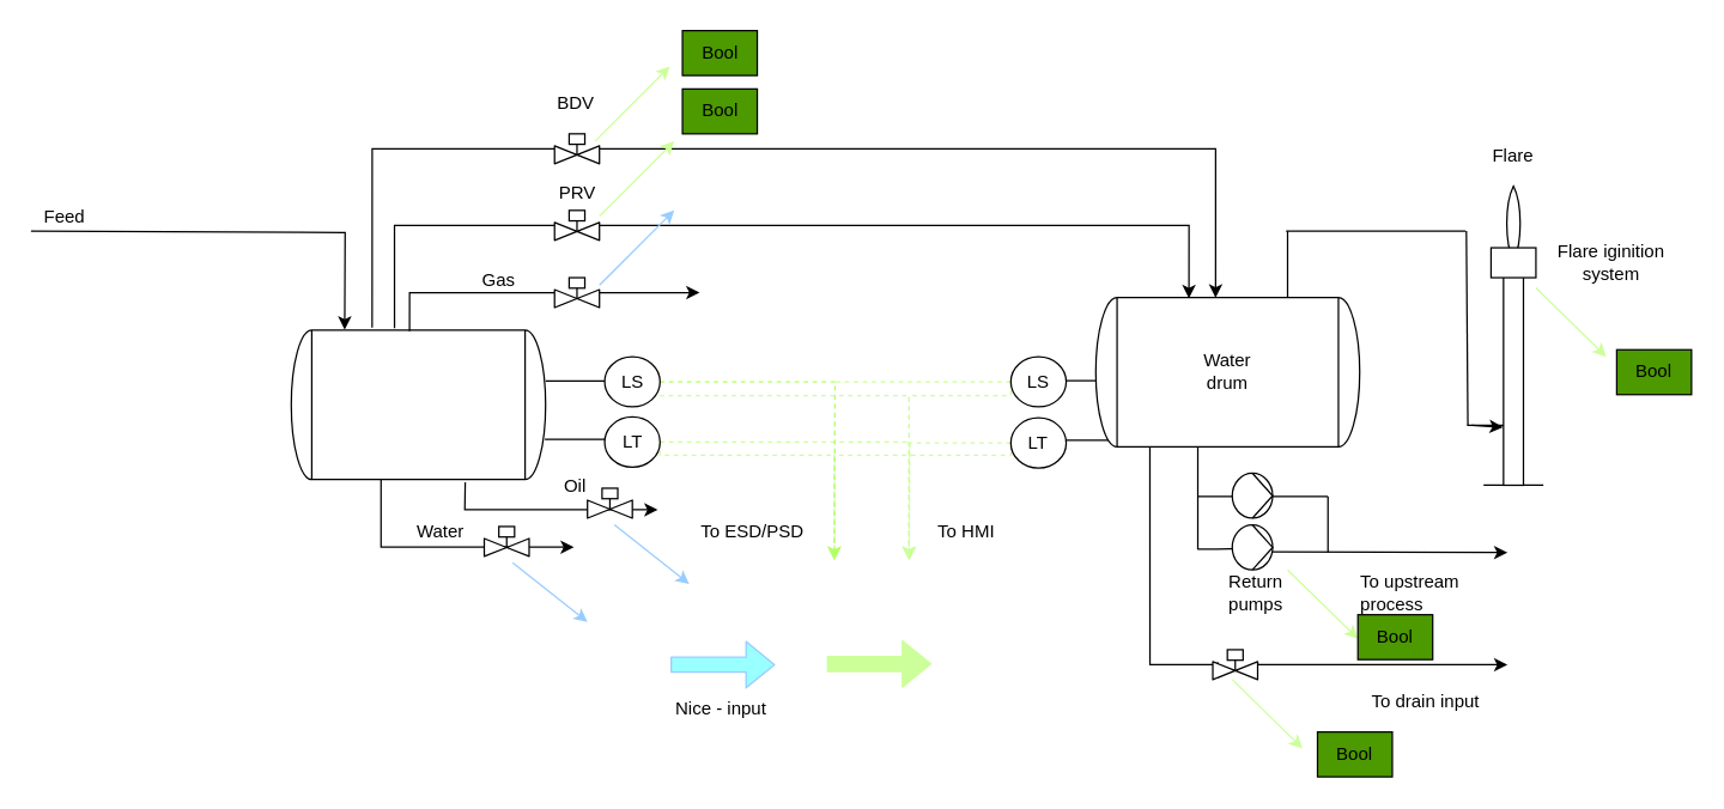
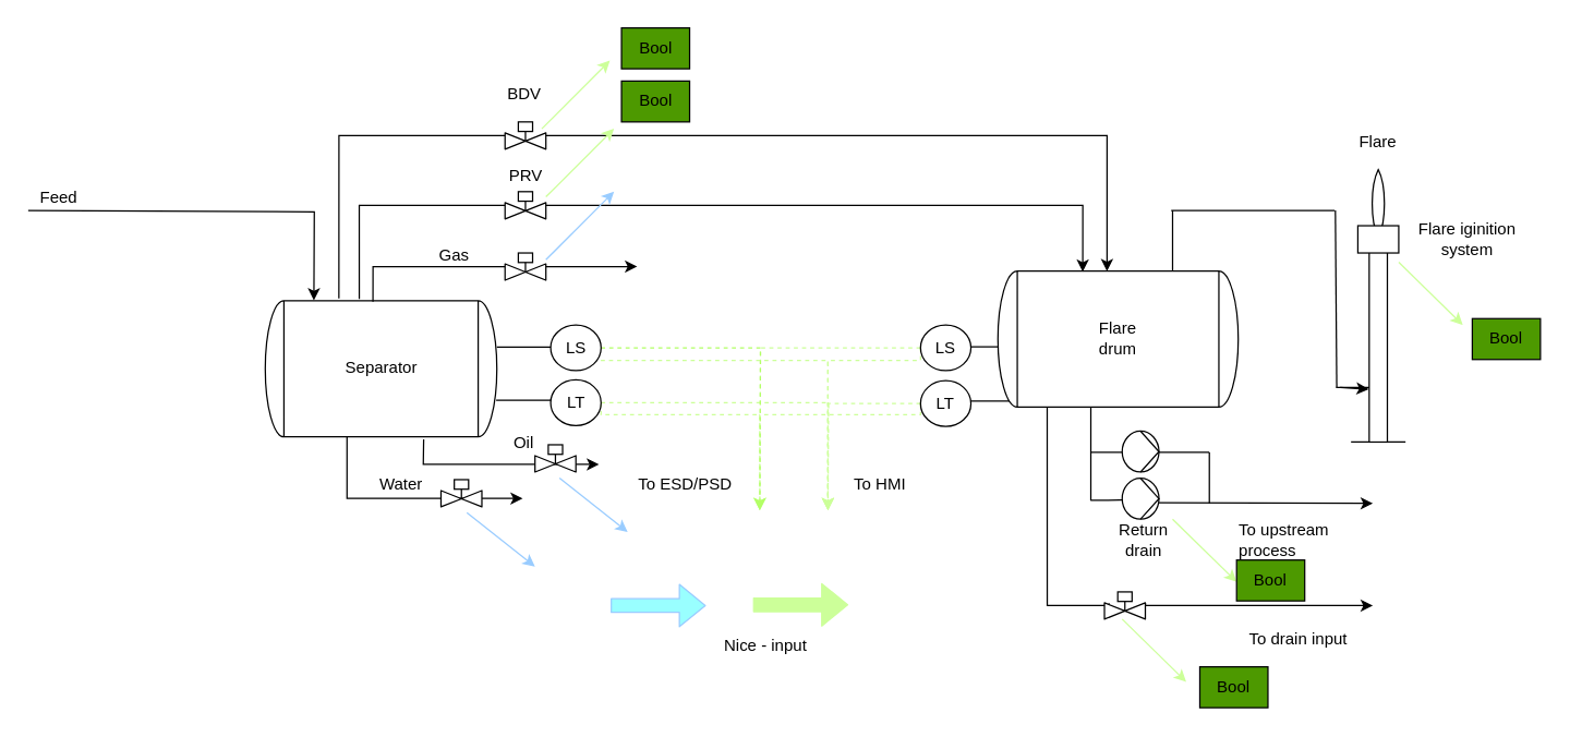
  <mxCell id="0" />
  <mxCell id="1" parent="0" />
  <mxCell id="2" value="" style="endArrow=none;html=1;rounded=0;" edge="1" parent="1"><mxGeometry width="50" height="50" relative="1" as="geometry"><mxPoint x="364" y="254.3" as="sourcePoint" /><mxPoint x="404" y="254.3" as="targetPoint" /></mxGeometry></mxCell>
  <mxCell id="3" value="" style="endArrow=none;html=1;rounded=0;" edge="1" parent="1"><mxGeometry width="50" height="50" relative="1" as="geometry"><mxPoint x="705" y="254" as="sourcePoint" /><mxPoint x="745" y="254" as="targetPoint" /></mxGeometry></mxCell>
  <mxCell id="4" value="" style="endArrow=none;html=1;rounded=0;" edge="1" parent="1"><mxGeometry width="50" height="50" relative="1" as="geometry"><mxPoint x="705" y="294" as="sourcePoint" /><mxPoint x="745" y="294" as="targetPoint" /></mxGeometry></mxCell>
  <mxCell id="5" value="" style="endArrow=none;html=1;rounded=0;" edge="1" parent="1"><mxGeometry width="50" height="50" relative="1" as="geometry"><mxPoint x="980" y="284" as="sourcePoint" /><mxPoint x="1009" y="284" as="targetPoint" /></mxGeometry></mxCell>
  <mxCell id="6" value="Flare" style="text;html=1;strokeColor=none;fillColor=none;align=center;verticalAlign=middle;whiteSpace=wrap;rounded=0;" vertex="1" parent="1"><mxGeometry x="981" y="89" width="60" height="30" as="geometry" /></mxCell>
  <mxCell id="7" value="Oil" style="text;html=1;strokeColor=none;fillColor=none;align=center;verticalAlign=middle;whiteSpace=wrap;rounded=0;" vertex="1" parent="1"><mxGeometry x="349" y="310.4" width="70" height="30" as="geometry" /></mxCell>
  <mxCell id="8" value="" style="shape=mxgraph.pid.vessels.tank;html=1;pointerEvents=1;align=center;verticalLabelPosition=bottom;verticalAlign=top;dashed=0;rotation=-90;" vertex="1" parent="1"><mxGeometry x="229" y="185.2" width="100" height="170" as="geometry" /></mxCell>
  <mxCell id="9" value="" style="endArrow=classic;html=1;rounded=0;exitX=-0.018;exitY=0.684;exitDx=0;exitDy=0;exitPerimeter=0;" edge="1" parent="1" source="8"><mxGeometry width="50" height="50" relative="1" as="geometry"><mxPoint x="317" y="324" as="sourcePoint" /><mxPoint x="439" y="340.4" as="targetPoint" /><Array as="points"><mxPoint x="310" y="340.4" /></Array></mxGeometry></mxCell>
  <mxCell id="10" value="" style="endArrow=classic;html=1;rounded=0;" edge="1" parent="1"><mxGeometry width="50" height="50" relative="1" as="geometry"><mxPoint x="254" y="320.2" as="sourcePoint" /><mxPoint x="383" y="365.4" as="targetPoint" /><Array as="points"><mxPoint x="254" y="365.4" /></Array></mxGeometry></mxCell>
  <mxCell id="11" value="Water" style="text;html=1;strokeColor=none;fillColor=none;align=center;verticalAlign=middle;whiteSpace=wrap;rounded=0;" vertex="1" parent="1"><mxGeometry x="259" y="340.4" width="70" height="30" as="geometry" /></mxCell>
  <mxCell id="12" value="" style="verticalLabelPosition=bottom;outlineConnect=0;align=center;dashed=0;html=1;verticalAlign=top;shape=mxgraph.pid.misc.gas_flare;" vertex="1" parent="1"><mxGeometry x="991" y="124" width="40" height="200" as="geometry" /></mxCell>
  <mxCell id="13" value="" style="endArrow=none;html=1;rounded=0;" edge="1" parent="1"><mxGeometry width="50" height="50" relative="1" as="geometry"><mxPoint x="800" y="367" as="sourcePoint" /><mxPoint x="800" y="297" as="targetPoint" /></mxGeometry></mxCell>
  <mxCell id="14" value="" style="endArrow=none;html=1;rounded=0;" edge="1" parent="1"><mxGeometry width="50" height="50" relative="1" as="geometry"><mxPoint x="800" y="366.8" as="sourcePoint" /><mxPoint x="830" y="366.4" as="targetPoint" /><Array as="points"><mxPoint x="810" y="366.8" /></Array></mxGeometry></mxCell>
  <mxCell id="15" value="" style="shape=mxgraph.pid.pumps_-_iso.pump_(liquid);html=1;pointerEvents=1;align=center;verticalLabelPosition=bottom;verticalAlign=top;dashed=0;" vertex="1" parent="1"><mxGeometry x="823" y="350.6" width="27" height="30" as="geometry" /></mxCell>
  <mxCell id="16" value="" style="endArrow=classic;html=1;rounded=0;exitX=1;exitY=0.5;exitDx=0;exitDy=0;exitPerimeter=0;" edge="1" parent="1"><mxGeometry width="50" height="50" relative="1" as="geometry"><mxPoint x="850" y="368.6" as="sourcePoint" /><mxPoint x="1007" y="369" as="targetPoint" /></mxGeometry></mxCell>
  <mxCell id="17" value="To upstream process" style="text;html=1;strokeColor=none;fillColor=none;align=left;verticalAlign=middle;whiteSpace=wrap;rounded=0;" vertex="1" parent="1"><mxGeometry x="907" y="380.6" width="104" height="30" as="geometry" /></mxCell>
  <mxCell id="18" value="" style="endArrow=none;html=1;rounded=0;" edge="1" parent="1"><mxGeometry width="50" height="50" relative="1" as="geometry"><mxPoint x="860" y="204" as="sourcePoint" /><mxPoint x="860" y="154" as="targetPoint" /></mxGeometry></mxCell>
  <mxCell id="19" value="" style="shape=mxgraph.pid.vessels.tank;html=1;pointerEvents=1;align=center;verticalLabelPosition=bottom;verticalAlign=top;dashed=0;rotation=-90;" vertex="1" parent="1"><mxGeometry x="770" y="160.2" width="100" height="176.4" as="geometry" /></mxCell>
  <mxCell id="20" value="" style="endArrow=none;html=1;rounded=0;" edge="1" parent="1"><mxGeometry width="50" height="50" relative="1" as="geometry"><mxPoint x="859" y="154" as="sourcePoint" /><mxPoint x="979" y="154" as="targetPoint" /></mxGeometry></mxCell>
  <mxCell id="21" value="" style="endArrow=none;html=1;rounded=0;" edge="1" parent="1"><mxGeometry width="50" height="50" relative="1" as="geometry"><mxPoint x="980.5" y="284" as="sourcePoint" /><mxPoint x="979.5" y="154" as="targetPoint" /></mxGeometry></mxCell>
- <mxCell id="22" value="Water drum" style="text;html=1;strokeColor=none;fillColor=none;align=center;verticalAlign=middle;whiteSpace=wrap;rounded=0;" vertex="1" parent="1"><mxGeometry x="791" y="233.4" width="58" height="30" as="geometry" /></mxCell>
- <mxCell id="23" value="Return pumps" style="text;html=1;strokeColor=none;fillColor=none;align=center;verticalAlign=middle;whiteSpace=wrap;rounded=0;" vertex="1" parent="1"><mxGeometry x="810" y="380.6" width="58" height="30" as="geometry" /></mxCell>
+ <mxCell id="22" value="Flare drum" style="text;html=1;strokeColor=none;fillColor=none;align=center;verticalAlign=middle;whiteSpace=wrap;rounded=0;" vertex="1" parent="1"><mxGeometry x="791" y="233.4" width="58" height="30" as="geometry" /></mxCell>
+ <mxCell id="23" value="Return drain" style="text;html=1;strokeColor=none;fillColor=none;align=center;verticalAlign=middle;whiteSpace=wrap;rounded=0;" vertex="1" parent="1"><mxGeometry x="810" y="380.6" width="58" height="30" as="geometry" /></mxCell>
  <mxCell id="24" value="Gas" style="text;html=1;strokeColor=none;fillColor=none;align=left;verticalAlign=middle;whiteSpace=wrap;rounded=0;" vertex="1" parent="1"><mxGeometry x="320" y="178.4" width="40" height="16.8" as="geometry" /></mxCell>
  <mxCell id="25" style="edgeStyle=orthogonalEdgeStyle;rounded=0;html=1;entryX=0.994;entryY=0.353;entryDx=0;entryDy=0;entryPerimeter=0;endArrow=classic;endFill=1;" edge="1" parent="1" source="27" target="19"><mxGeometry relative="1" as="geometry" /></mxCell>
  <mxCell id="26" style="edgeStyle=orthogonalEdgeStyle;rounded=0;html=1;entryX=1.012;entryY=0.406;entryDx=0;entryDy=0;entryPerimeter=0;endArrow=none;endFill=0;" edge="1" parent="1" source="27" target="8"><mxGeometry relative="1" as="geometry" /></mxCell>
  <mxCell id="27" value="" style="verticalLabelPosition=bottom;align=center;html=1;verticalAlign=top;pointerEvents=1;dashed=0;shape=mxgraph.pid2valves.valve;valveType=gate;actuator=powered" vertex="1" parent="1"><mxGeometry x="370" y="140.2" width="30" height="20" as="geometry" /></mxCell>
  <mxCell id="28" value="" style="part=1;strokeColor=none;fillColor=none;fontStyle=1;fontSize=14;" vertex="1" parent="27"><mxGeometry x="9.75" width="10.5" height="7" as="geometry" /></mxCell>
  <mxCell id="29" value="" style="verticalLabelPosition=bottom;align=center;html=1;verticalAlign=top;pointerEvents=1;dashed=0;shape=mxgraph.pid2valves.valve;valveType=gate;actuator=powered" vertex="1" parent="1"><mxGeometry x="392" y="326" width="30" height="20" as="geometry" /></mxCell>
  <mxCell id="30" value="" style="part=1;strokeColor=none;fillColor=none;fontStyle=1;fontSize=14;" vertex="1" parent="29"><mxGeometry x="9.75" width="10.5" height="7" as="geometry" /></mxCell>
  <mxCell id="31" value="" style="verticalLabelPosition=bottom;align=center;html=1;verticalAlign=top;pointerEvents=1;dashed=0;shape=mxgraph.pid2valves.valve;valveType=gate;actuator=powered" vertex="1" parent="1"><mxGeometry x="323" y="351.6" width="30" height="20" as="geometry" /></mxCell>
  <mxCell id="32" value="" style="part=1;strokeColor=none;fillColor=none;fontStyle=1;fontSize=14;" vertex="1" parent="31"><mxGeometry x="9.75" width="10.5" height="7" as="geometry" /></mxCell>
  <mxCell id="33" value="" style="endArrow=classic;html=1;rounded=0;entryX=1.002;entryY=0.21;entryDx=0;entryDy=0;entryPerimeter=0;" edge="1" parent="1" target="8"><mxGeometry width="50" height="50" relative="1" as="geometry"><mxPoint x="20" y="154" as="sourcePoint" /><mxPoint x="230" y="224" as="targetPoint" /><Array as="points"><mxPoint x="230" y="155" /></Array></mxGeometry></mxCell>
  <mxCell id="34" value="Feed" style="text;html=1;strokeColor=none;fillColor=none;align=left;verticalAlign=middle;whiteSpace=wrap;rounded=0;" vertex="1" parent="1"><mxGeometry x="27" y="130" width="36" height="30" as="geometry" /></mxCell>
  <mxCell id="35" value="" style="endArrow=classic;html=1;rounded=0;" edge="1" parent="1"><mxGeometry width="50" height="50" relative="1" as="geometry"><mxPoint x="983" y="284" as="sourcePoint" /><mxPoint x="1004" y="285.2" as="targetPoint" /></mxGeometry></mxCell>
  <mxCell id="36" style="edgeStyle=orthogonalEdgeStyle;html=1;exitX=1;exitY=0.5;exitDx=0;exitDy=0;dashed=1;rounded=0;fillColor=#CCFF99;strokeColor=#CCFF99;" edge="1" parent="1" source="38"><mxGeometry relative="1" as="geometry"><mxPoint x="607" y="374" as="targetPoint" /></mxGeometry></mxCell>
  <mxCell id="37" style="edgeStyle=orthogonalEdgeStyle;html=1;exitX=1;exitY=0.5;exitDx=0;exitDy=0;dashed=1;rounded=0;strokeColor=#CCFF99;" edge="1" parent="1" source="38"><mxGeometry relative="1" as="geometry"><mxPoint x="557" y="374" as="targetPoint" /><Array as="points"><mxPoint x="441" y="304" /><mxPoint x="557" y="304" /></Array></mxGeometry></mxCell>
  <mxCell id="38" value="LT" style="ellipse;whiteSpace=wrap;html=1;" vertex="1" parent="1"><mxGeometry x="403.5" y="278.4" width="37" height="33.6" as="geometry" /></mxCell>
  <mxCell id="39" value="" style="endArrow=none;html=1;rounded=0;" edge="1" parent="1"><mxGeometry width="50" height="50" relative="1" as="geometry"><mxPoint x="363.5" y="293.4" as="sourcePoint" /><mxPoint x="403.5" y="293.4" as="targetPoint" /></mxGeometry></mxCell>
  <mxCell id="40" style="edgeStyle=orthogonalEdgeStyle;html=1;exitX=0;exitY=0.5;exitDx=0;exitDy=0;dashed=1;rounded=0;fillColor=#CCFF99;strokeColor=#CCFF99;" edge="1" parent="1" source="42"><mxGeometry relative="1" as="geometry"><mxPoint x="607" y="374" as="targetPoint" /><Array as="points"><mxPoint x="607" y="296" /></Array></mxGeometry></mxCell>
  <mxCell id="41" style="edgeStyle=orthogonalEdgeStyle;html=1;exitX=0;exitY=0.5;exitDx=0;exitDy=0;dashed=1;rounded=0;strokeColor=#CCFF99;" edge="1" parent="1" source="42"><mxGeometry relative="1" as="geometry"><mxPoint x="557" y="374" as="targetPoint" /><Array as="points"><mxPoint x="675" y="304" /><mxPoint x="557" y="304" /></Array></mxGeometry></mxCell>
  <mxCell id="42" value="LT" style="ellipse;whiteSpace=wrap;html=1;" vertex="1" parent="1"><mxGeometry x="675" y="279" width="37" height="33.6" as="geometry" /></mxCell>
  <mxCell id="43" style="edgeStyle=orthogonalEdgeStyle;html=1;dashed=1;rounded=0;strokeColor=#CCFF99;" edge="1" parent="1" source="45"><mxGeometry relative="1" as="geometry"><mxPoint x="557" y="374" as="targetPoint" /></mxGeometry></mxCell>
  <mxCell id="44" style="edgeStyle=orthogonalEdgeStyle;html=1;exitX=0;exitY=0.5;exitDx=0;exitDy=0;dashed=1;rounded=0;fillColor=#CCFF99;strokeColor=#CCFF99;" edge="1" parent="1" source="45"><mxGeometry relative="1" as="geometry"><mxPoint x="607" y="374" as="targetPoint" /><Array as="points"><mxPoint x="675" y="264" /><mxPoint x="607" y="264" /></Array></mxGeometry></mxCell>
  <mxCell id="45" value="LS" style="ellipse;whiteSpace=wrap;html=1;" vertex="1" parent="1"><mxGeometry x="675" y="238" width="37" height="33.6" as="geometry" /></mxCell>
  <mxCell id="46" style="edgeStyle=orthogonalEdgeStyle;html=1;exitX=1;exitY=0.5;exitDx=0;exitDy=0;dashed=1;rounded=0;strokeColor=#B3FF66;" edge="1" parent="1" source="48"><mxGeometry relative="1" as="geometry"><mxPoint x="557" y="374" as="targetPoint" /></mxGeometry></mxCell>
  <mxCell id="47" style="edgeStyle=orthogonalEdgeStyle;html=1;exitX=1;exitY=0.5;exitDx=0;exitDy=0;dashed=1;rounded=0;fillColor=#CCFF99;strokeColor=#CCFF99;" edge="1" parent="1" source="48"><mxGeometry relative="1" as="geometry"><mxPoint x="607" y="374" as="targetPoint" /><Array as="points"><mxPoint x="436" y="255" /><mxPoint x="436" y="264" /><mxPoint x="607" y="264" /></Array></mxGeometry></mxCell>
  <mxCell id="48" value="LS" style="ellipse;whiteSpace=wrap;html=1;" vertex="1" parent="1"><mxGeometry x="403.5" y="238" width="37" height="33.6" as="geometry" /></mxCell>
  <mxCell id="49" value="To ESD/PSD" style="text;html=1;align=center;verticalAlign=middle;resizable=0;points=[];autosize=1;strokeColor=none;fillColor=none;" vertex="1" parent="1"><mxGeometry x="457" y="340.4" width="90" height="30" as="geometry" /></mxCell>
  <mxCell id="50" value="To HMI" style="text;html=1;align=center;verticalAlign=middle;resizable=0;points=[];autosize=1;strokeColor=none;fillColor=none;" vertex="1" parent="1"><mxGeometry x="615" y="340.4" width="60" height="30" as="geometry" /></mxCell>
  <mxCell id="51" value="" style="edgeStyle=orthogonalEdgeStyle;orthogonalLoop=1;jettySize=auto;html=1;rounded=0;startArrow=none;exitX=1;exitY=0.417;exitDx=0;exitDy=0;exitPerimeter=0;" edge="1" parent="1" source="70"><mxGeometry width="100" relative="1" as="geometry"><mxPoint x="847" y="444" as="sourcePoint" /><mxPoint x="1007" y="444" as="targetPoint" /><Array as="points"><mxPoint x="840" y="444" /></Array></mxGeometry></mxCell>
  <mxCell id="52" value="To drain input" style="text;html=1;align=center;verticalAlign=middle;resizable=0;points=[];autosize=1;strokeColor=none;fillColor=none;" vertex="1" parent="1"><mxGeometry x="897" y="454" width="110" height="30" as="geometry" /></mxCell>
  <mxCell id="53" value="" style="line;strokeWidth=1;html=1;" vertex="1" parent="1"><mxGeometry x="800" y="326.6" width="87" height="10" as="geometry" /></mxCell>
+ <mxCell id="54" value="Separator" style="text;html=1;align=center;verticalAlign=middle;resizable=0;points=[];autosize=1;strokeColor=none;fillColor=none;" vertex="1" parent="1"><mxGeometry x="239" y="255.2" width="80" height="30" as="geometry" /></mxCell>
  <mxCell id="55" value="" style="whiteSpace=wrap;html=1;" vertex="1" parent="1"><mxGeometry x="996" y="165.2" width="30" height="20" as="geometry" /></mxCell>
  <mxCell id="56" value="Flare iginition&lt;br&gt;system" style="text;html=1;align=center;verticalAlign=middle;resizable=0;points=[];autosize=1;strokeColor=none;fillColor=none;" vertex="1" parent="1"><mxGeometry x="1031" y="155.2" width="90" height="40" as="geometry" /></mxCell>
  <mxCell id="57" value="" style="shape=mxgraph.pid.pumps_-_iso.pump_(liquid);html=1;pointerEvents=1;align=center;verticalLabelPosition=bottom;verticalAlign=top;dashed=0;" vertex="1" parent="1"><mxGeometry x="823" y="316" width="27" height="30" as="geometry" /></mxCell>
  <mxCell id="58" value="" style="endArrow=none;html=1;entryX=1;entryY=0.5;entryDx=0;entryDy=0;entryPerimeter=0;" edge="1" parent="1" target="53"><mxGeometry width="50" height="50" relative="1" as="geometry"><mxPoint x="887" y="369" as="sourcePoint" /><mxPoint x="847" y="284" as="targetPoint" /></mxGeometry></mxCell>
  <mxCell id="59" style="edgeStyle=orthogonalEdgeStyle;html=1;entryX=0.998;entryY=0.454;entryDx=0;entryDy=0;entryPerimeter=0;rounded=0;" edge="1" parent="1" source="61" target="19"><mxGeometry relative="1" as="geometry" /></mxCell>
  <mxCell id="60" style="edgeStyle=orthogonalEdgeStyle;html=1;entryX=1.016;entryY=0.318;entryDx=0;entryDy=0;entryPerimeter=0;rounded=0;endArrow=none;endFill=0;" edge="1" parent="1" source="61" target="8"><mxGeometry relative="1" as="geometry" /></mxCell>
  <mxCell id="61" value="" style="verticalLabelPosition=bottom;align=center;html=1;verticalAlign=top;pointerEvents=1;dashed=0;shape=mxgraph.pid2valves.valve;valveType=gate;actuator=powered" vertex="1" parent="1"><mxGeometry x="370" y="89" width="30" height="20" as="geometry" /></mxCell>
  <mxCell id="62" value="" style="part=1;strokeColor=none;fillColor=none;fontStyle=1;fontSize=14;" vertex="1" parent="61"><mxGeometry x="9.75" width="10.5" height="7" as="geometry" /></mxCell>
  <mxCell id="63" style="edgeStyle=orthogonalEdgeStyle;rounded=0;html=1;entryX=0.992;entryY=0.465;entryDx=0;entryDy=0;entryPerimeter=0;endArrow=none;endFill=0;" edge="1" parent="1" source="65" target="8"><mxGeometry relative="1" as="geometry" /></mxCell>
  <mxCell id="64" style="edgeStyle=orthogonalEdgeStyle;rounded=0;html=1;endArrow=classic;endFill=1;" edge="1" parent="1" source="65"><mxGeometry relative="1" as="geometry"><mxPoint x="467" y="195.2" as="targetPoint" /></mxGeometry></mxCell>
  <mxCell id="65" value="" style="verticalLabelPosition=bottom;align=center;html=1;verticalAlign=top;pointerEvents=1;dashed=0;shape=mxgraph.pid2valves.valve;valveType=gate;actuator=powered" vertex="1" parent="1"><mxGeometry x="370" y="185.2" width="30" height="20" as="geometry" /></mxCell>
  <mxCell id="66" value="" style="part=1;strokeColor=none;fillColor=none;fontStyle=1;fontSize=14;" vertex="1" parent="65"><mxGeometry x="9.75" width="10.5" height="7" as="geometry" /></mxCell>
  <mxCell id="67" value="PRV" style="text;html=1;align=center;verticalAlign=middle;resizable=0;points=[];autosize=1;strokeColor=none;fillColor=none;strokeWidth=1;" vertex="1" parent="1"><mxGeometry x="360" y="114" width="50" height="30" as="geometry" /></mxCell>
  <mxCell id="68" value="BDV" style="text;html=1;align=center;verticalAlign=middle;resizable=0;points=[];autosize=1;strokeColor=none;fillColor=none;" vertex="1" parent="1"><mxGeometry x="359" y="54" width="50" height="30" as="geometry" /></mxCell>
  <mxCell id="69" value="" style="edgeStyle=orthogonalEdgeStyle;orthogonalLoop=1;jettySize=auto;html=1;exitX=0.003;exitY=0.205;exitDx=0;exitDy=0;exitPerimeter=0;rounded=0;endArrow=none;entryX=0.111;entryY=0.417;entryDx=0;entryDy=0;entryPerimeter=0;" edge="1" parent="1" source="19" target="70"><mxGeometry width="100" relative="1" as="geometry"><mxPoint x="767.962" y="298.1" as="sourcePoint" /><mxPoint x="807" y="444" as="targetPoint" /><Array as="points"><mxPoint x="768" y="444" /><mxPoint x="813" y="444" /></Array></mxGeometry></mxCell>
  <mxCell id="70" value="" style="verticalLabelPosition=bottom;align=center;html=1;verticalAlign=top;pointerEvents=1;dashed=0;shape=mxgraph.pid2valves.valve;valveType=gate;actuator=powered" vertex="1" parent="1"><mxGeometry x="810" y="434" width="30" height="20" as="geometry" /></mxCell>
  <mxCell id="71" value="" style="part=1;strokeColor=none;fillColor=none;fontStyle=1;fontSize=14;" vertex="1" parent="70"><mxGeometry x="9.75" width="10.5" height="7" as="geometry" /></mxCell>
  <mxCell id="72" value="" style="endArrow=classic;html=1;strokeColor=#CCFF99;fillColor=#CCFF99;" edge="1" parent="1"><mxGeometry width="50" height="50" relative="1" as="geometry"><mxPoint x="397" y="94" as="sourcePoint" /><mxPoint x="447" y="44" as="targetPoint" /></mxGeometry></mxCell>
  <mxCell id="73" value="" style="endArrow=classic;html=1;strokeColor=#CCFF99;fillColor=#CCFF99;" edge="1" parent="1"><mxGeometry width="50" height="50" relative="1" as="geometry"><mxPoint x="400" y="144" as="sourcePoint" /><mxPoint x="450" y="94" as="targetPoint" /></mxGeometry></mxCell>
  <mxCell id="74" value="" style="endArrow=classic;html=1;strokeColor=#99CCFF;fillColor=#CCFF99;" edge="1" parent="1"><mxGeometry width="50" height="50" relative="1" as="geometry"><mxPoint x="400" y="190.2" as="sourcePoint" /><mxPoint x="450" y="140.2" as="targetPoint" /></mxGeometry></mxCell>
  <mxCell id="75" value="" style="endArrow=classic;html=1;strokeColor=#99CCFF;fillColor=#CCFF99;" edge="1" parent="1"><mxGeometry width="50" height="50" relative="1" as="geometry"><mxPoint x="410" y="350.4" as="sourcePoint" /><mxPoint x="460" y="390" as="targetPoint" /></mxGeometry></mxCell>
  <mxCell id="76" value="" style="endArrow=classic;html=1;strokeColor=#99CCFF;fillColor=#CCFF99;" edge="1" parent="1"><mxGeometry width="50" height="50" relative="1" as="geometry"><mxPoint x="342" y="375.8" as="sourcePoint" /><mxPoint x="392" y="415.4" as="targetPoint" /></mxGeometry></mxCell>
  <mxCell id="77" value="" style="endArrow=classic;html=1;strokeColor=#CCFF99;fillColor=#CCFF99;" edge="1" parent="1"><mxGeometry width="50" height="50" relative="1" as="geometry"><mxPoint x="823" y="454" as="sourcePoint" /><mxPoint x="870" y="500" as="targetPoint" /></mxGeometry></mxCell>
  <mxCell id="78" value="" style="endArrow=classic;html=1;strokeColor=#CCFF99;fillColor=#CCFF99;" edge="1" parent="1"><mxGeometry width="50" height="50" relative="1" as="geometry"><mxPoint x="860" y="380.6" as="sourcePoint" /><mxPoint x="907" y="426.6" as="targetPoint" /></mxGeometry></mxCell>
  <mxCell id="79" value="" style="endArrow=classic;html=1;strokeColor=#CCFF99;fillColor=#CCFF99;" edge="1" parent="1"><mxGeometry width="50" height="50" relative="1" as="geometry"><mxPoint x="1026" y="192" as="sourcePoint" /><mxPoint x="1073" y="238" as="targetPoint" /></mxGeometry></mxCell>
  <mxCell id="80" value="" style="shape=flexArrow;endArrow=classic;html=1;strokeColor=#CCFF99;fillColor=#CCFF99;" edge="1" parent="1"><mxGeometry width="50" height="50" relative="1" as="geometry"><mxPoint x="552" y="443.5" as="sourcePoint" /><mxPoint x="622" y="443.5" as="targetPoint" /></mxGeometry></mxCell>
  <mxCell id="81" value="" style="shape=flexArrow;endArrow=classic;html=1;strokeColor=#99CCFF;fillColor=#99FFFF;" edge="1" parent="1"><mxGeometry width="50" height="50" relative="1" as="geometry"><mxPoint x="447.5" y="444" as="sourcePoint" /><mxPoint x="517.5" y="444" as="targetPoint" /></mxGeometry></mxCell>
- <mxCell id="82" value="Nice - input" style="text;html=1;align=center;verticalAlign=middle;resizable=0;points=[];autosize=1;strokeColor=none;fillColor=none;" vertex="1" parent="1"><mxGeometry x="440.5" y="459" width="80" height="30" as="geometry" /></mxCell>
+ <mxCell id="82" value="Nice - input" style="text;html=1;align=center;verticalAlign=middle;resizable=0;points=[];autosize=1;strokeColor=none;fillColor=none;" vertex="1" parent="1"><mxGeometry x="520.5" y="459" width="80" height="30" as="geometry" /></mxCell>
  <mxCell id="83" value="Bool" style="whiteSpace=wrap;html=1;fillColor=#4D9900;" vertex="1" parent="1"><mxGeometry x="455.5" y="20" width="50" height="30" as="geometry" /></mxCell>
  <mxCell id="84" value="Bool" style="whiteSpace=wrap;html=1;fillColor=#4D9900;" vertex="1" parent="1"><mxGeometry x="455.5" y="59" width="50" height="30" as="geometry" /></mxCell>
  <mxCell id="85" value="Bool" style="whiteSpace=wrap;html=1;fillColor=#4D9900;" vertex="1" parent="1"><mxGeometry x="1080" y="233.4" width="50" height="30" as="geometry" /></mxCell>
  <mxCell id="86" value="Bool" style="whiteSpace=wrap;html=1;fillColor=#4D9900;" vertex="1" parent="1"><mxGeometry x="907" y="410.6" width="50" height="30" as="geometry" /></mxCell>
  <mxCell id="87" value="Bool" style="whiteSpace=wrap;html=1;fillColor=#4D9900;" vertex="1" parent="1"><mxGeometry x="880" y="489" width="50" height="30" as="geometry" /></mxCell>
